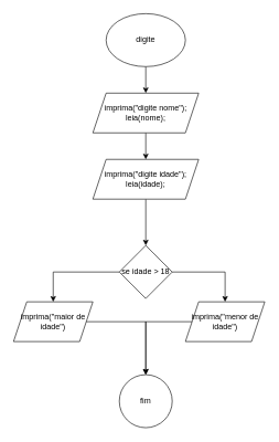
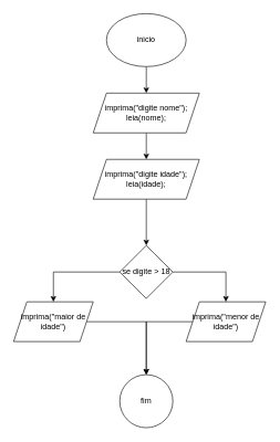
  <mxCell id="0" />
  <mxCell id="1" parent="0" />
  <mxCell id="2" value="" style="edgeStyle=orthogonalEdgeStyle;rounded=0;orthogonalLoop=1;jettySize=auto;html=1;" edge="1" parent="1" source="3" target="5"><mxGeometry relative="1" as="geometry" /></mxCell>
- <mxCell id="3" value="digite" style="ellipse;whiteSpace=wrap;html=1;" vertex="1" parent="1"><mxGeometry x="160" y="20" width="120" height="80" as="geometry" /></mxCell>
+ <mxCell id="3" value="inicio" style="ellipse;whiteSpace=wrap;html=1;" vertex="1" parent="1"><mxGeometry x="160" y="20" width="120" height="80" as="geometry" /></mxCell>
  <mxCell id="4" value="" style="edgeStyle=orthogonalEdgeStyle;rounded=0;orthogonalLoop=1;jettySize=auto;html=1;" edge="1" parent="1" source="5" target="7"><mxGeometry relative="1" as="geometry" /></mxCell>
  <mxCell id="5" value="imprima(&quot;digite nome&quot;);&lt;div&gt;leia(nome);&lt;/div&gt;" style="shape=parallelogram;perimeter=parallelogramPerimeter;whiteSpace=wrap;html=1;fixedSize=1;" vertex="1" parent="1"><mxGeometry x="140" y="140" width="160" height="60" as="geometry" /></mxCell>
  <mxCell id="6" value="" style="edgeStyle=orthogonalEdgeStyle;rounded=0;orthogonalLoop=1;jettySize=auto;html=1;" edge="1" parent="1" source="7" target="10"><mxGeometry relative="1" as="geometry" /></mxCell>
  <mxCell id="7" value="imprima(&quot;digite idade&quot;);&lt;div&gt;leia(idade);&lt;/div&gt;" style="shape=parallelogram;perimeter=parallelogramPerimeter;whiteSpace=wrap;html=1;fixedSize=1;" vertex="1" parent="1"><mxGeometry x="140" y="240" width="160" height="60" as="geometry" /></mxCell>
  <mxCell id="8" value="" style="edgeStyle=orthogonalEdgeStyle;rounded=0;orthogonalLoop=1;jettySize=auto;html=1;" edge="1" parent="1" source="10" target="12"><mxGeometry relative="1" as="geometry" /></mxCell>
  <mxCell id="9" value="" style="edgeStyle=orthogonalEdgeStyle;rounded=0;orthogonalLoop=1;jettySize=auto;html=1;" edge="1" parent="1" source="10" target="14"><mxGeometry relative="1" as="geometry" /></mxCell>
- <mxCell id="10" value="se idade &amp;gt; 18" style="rhombus;whiteSpace=wrap;html=1;" vertex="1" parent="1"><mxGeometry x="180" y="370" width="80" height="80" as="geometry" /></mxCell>
+ <mxCell id="10" value="se digite &amp;gt; 18" style="rhombus;whiteSpace=wrap;html=1;" vertex="1" parent="1"><mxGeometry x="180" y="370" width="80" height="80" as="geometry" /></mxCell>
  <mxCell id="11" value="" style="edgeStyle=orthogonalEdgeStyle;rounded=0;orthogonalLoop=1;jettySize=auto;html=1;" edge="1" parent="1" source="12" target="15"><mxGeometry relative="1" as="geometry" /></mxCell>
  <mxCell id="12" value="imprima(&quot;maior de idade&quot;)" style="shape=parallelogram;perimeter=parallelogramPerimeter;whiteSpace=wrap;html=1;fixedSize=1;" vertex="1" parent="1"><mxGeometry x="20" y="455" width="120" height="60" as="geometry" /></mxCell>
  <mxCell id="13" style="edgeStyle=orthogonalEdgeStyle;rounded=0;orthogonalLoop=1;jettySize=auto;html=1;entryX=0.5;entryY=0;entryDx=0;entryDy=0;" edge="1" parent="1" source="14" target="15"><mxGeometry relative="1" as="geometry" /></mxCell>
  <mxCell id="14" value="imprima(&quot;menor de idade&quot;)" style="shape=parallelogram;perimeter=parallelogramPerimeter;whiteSpace=wrap;html=1;fixedSize=1;" vertex="1" parent="1"><mxGeometry x="280" y="455" width="120" height="60" as="geometry" /></mxCell>
  <mxCell id="15" value="fim" style="ellipse;whiteSpace=wrap;html=1;" vertex="1" parent="1"><mxGeometry x="180" y="565" width="80" height="80" as="geometry" /></mxCell>
